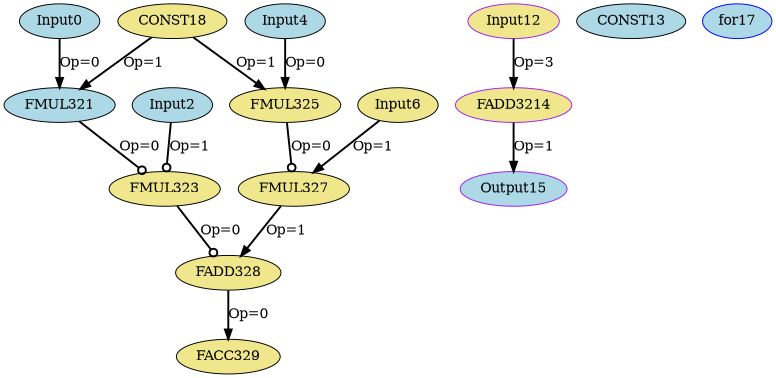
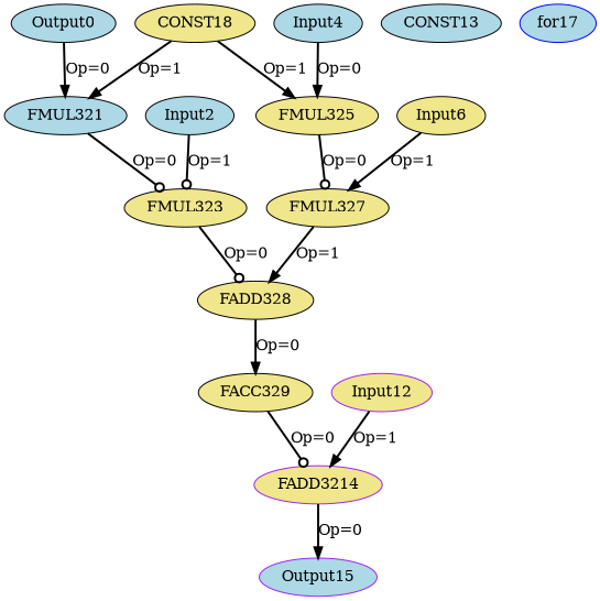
  digraph {
    node [color=black fillcolor=khaki opcode=Input style=filled]
    edge [arrowhead=normal color=black operand=0 style=bold]
-   Input0 [fillcolor=lightblue offset="0,0" pattern="8,15,-112,25" ref_name=kernel_gemm_1_1]
+   Input0 [fillcolor=lightblue offset="0,0" pattern="8,15,-112,25" ref_name=kernel_gemm_1_1 label=Output0]
    FMUL321 [fillcolor=lightblue opcode=FMUL32]
    FMUL323 [opcode=FMUL32]
    FADD328 [opcode=FADD32]
    Input2 [fillcolor=lightblue offset="0,0" pattern="200,15,-2796,25" ref_name=kernel_gemm_1_2]
    FACC329 [acc_first=1 acc_params="0,15,1,25" opcode=FACC32]
    Input4 [fillcolor=lightblue offset="0,4" pattern="8,15,-112,25" ref_name=kernel_gemm_1_1]
    FMUL325 [opcode=FMUL32]
    FMUL327 [opcode=FMUL32]
    Input6 [offset="0,100" pattern="200,15,-2796,25" ref_name=kernel_gemm_1_2]
    FADD3214 [color=purple opcode=FADD32]
    Output15 [color=purple fillcolor=lightblue offset="0,0" opcode=Output pattern="0,15,4,25" ref_name=kernel_gemm_1_3]
    Input12 [color=purple offset="0,0" pattern="0,15,4,25" ref_name=kernel_gemm_1_0]
    CONST13 [fillcolor=lightblue opcode=CONST value="0x00000000"]
    for17 [color=blue fillcolor=lightblue opcode=for]
    CONST18 [opcode=CONST value="0x3FC00000"]
    Input0 -> FMUL321 [label="Op=0"]
    FMUL321 -> FMUL323 [arrowhead=odot label="Op=0"]
    FMUL323 -> FADD328 [arrowhead=odot label="Op=0"]
    FADD328 -> FACC329 [label="Op=0"]
    Input2 -> FMUL323 [arrowhead=odot label="Op=1" operand=1]
+   FACC329 -> FADD3214 [arrowhead=odot label="Op=0"]
    Input4 -> FMUL325 [label="Op=0"]
    FMUL325 -> FMUL327 [arrowhead=odot label="Op=0"]
    FMUL327 -> FADD328 [label="Op=1" operand=1]
    Input6 -> FMUL327 [label="Op=1" operand=1]
-   FADD3214 -> Output15 [label="Op=1"]
-   Input12 -> FADD3214 [label="Op=3" operand=1]
+   FADD3214 -> Output15 [label="Op=0"]
+   Input12 -> FADD3214 [label="Op=1" operand=1]
    CONST18 -> FMUL321 [label="Op=1" operand=1]
    CONST18 -> FMUL325 [label="Op=1" operand=1]
  }
